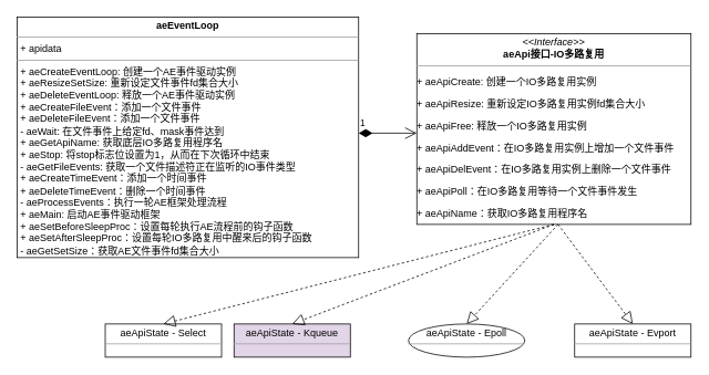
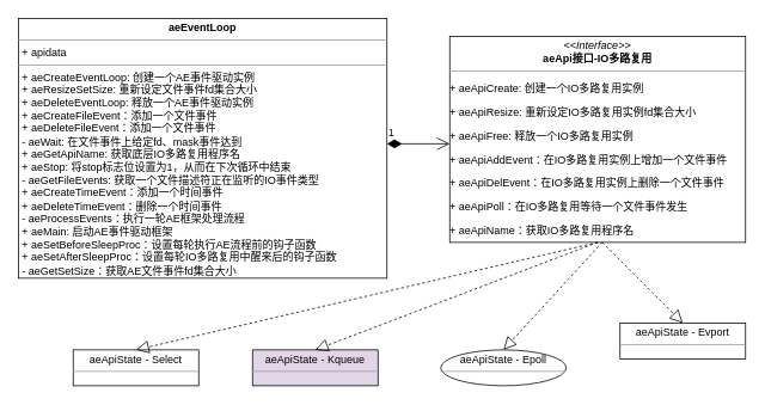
  <mxCell id="0" style=";html=1;" />
  <mxCell id="1" style=";html=1;" parent="0" />
  <mxCell id="2" value="&lt;p style=&quot;margin: 0px ; margin-top: 4px ; text-align: center&quot;&gt;&lt;b&gt;aeEventLoop&lt;/b&gt;&lt;/p&gt;&lt;hr size=&quot;1&quot;&gt;&lt;p style=&quot;margin: 0px ; margin-left: 4px&quot;&gt;+ apidata&lt;/p&gt;&lt;hr size=&quot;1&quot;&gt;&lt;p style=&quot;margin: 0px ; margin-left: 4px&quot;&gt;+ aeCreateEventLoop: 创建一个AE事件驱动实例&lt;/p&gt;&lt;p style=&quot;margin: 0px ; margin-left: 4px&quot;&gt;+&amp;nbsp;&lt;span&gt;aeResizeSetSize: 重新设定文件事件fd集合大小&lt;/span&gt;&lt;/p&gt;&lt;p style=&quot;margin: 0px ; margin-left: 4px&quot;&gt;+&amp;nbsp;&lt;span&gt;aeDeleteEventLoop&lt;/span&gt;&lt;span&gt;: 释放一个AE事件驱动实例&lt;/span&gt;&lt;/p&gt;&lt;p style=&quot;margin: 0px ; margin-left: 4px&quot;&gt;&lt;span&gt;+&amp;nbsp;&lt;/span&gt;&lt;span&gt;aeCreateFileEvent：添加一个文件事件&lt;/span&gt;&lt;/p&gt;&lt;p style=&quot;margin: 0px ; margin-left: 4px&quot;&gt;+&amp;nbsp;&lt;span&gt;aeDeleteFileEvent：&lt;/span&gt;&lt;span&gt;添加一个文件事件&lt;/span&gt;&lt;/p&gt;&lt;p style=&quot;margin: 0px ; margin-left: 4px&quot;&gt;&lt;span&gt;-&amp;nbsp;&lt;/span&gt;&lt;span&gt;aeWait: 在文件事件上给定fd、mask事件达到&lt;/span&gt;&lt;/p&gt;&lt;p style=&quot;margin: 0px ; margin-left: 4px&quot;&gt;&lt;span&gt;+&amp;nbsp;&lt;/span&gt;&lt;span&gt;aeGetApiName: 获取底层IO多路复用程序名&lt;/span&gt;&lt;/p&gt;&lt;p style=&quot;margin: 0px ; margin-left: 4px&quot;&gt;&lt;span&gt;+ aeStop: 将stop标志位设置为1，从而在下次循环中结束&lt;/span&gt;&lt;/p&gt;&lt;p style=&quot;margin: 0px ; margin-left: 4px&quot;&gt;&lt;span&gt;-&amp;nbsp;&lt;/span&gt;&lt;span&gt;aeGetFileEvents:&amp;nbsp;&lt;/span&gt;&lt;span&gt;获取一个文件描述符正在监听的&lt;/span&gt;&lt;span&gt;IO&lt;/span&gt;&lt;span&gt;事件类型&lt;/span&gt;&lt;/p&gt;&lt;p style=&quot;margin: 0px ; margin-left: 4px&quot;&gt;&lt;span&gt;+&amp;nbsp;&lt;/span&gt;&lt;span&gt;aeCreateTimeEvent：添加一个时间事件&lt;/span&gt;&lt;/p&gt;&lt;p style=&quot;margin: 0px ; margin-left: 4px&quot;&gt;&lt;span&gt;+&amp;nbsp;&lt;/span&gt;&lt;span&gt;aeDeleteTimeEvent：删除一个时间事件&lt;/span&gt;&lt;/p&gt;&lt;p style=&quot;margin: 0px ; margin-left: 4px&quot;&gt;&lt;span&gt;-&amp;nbsp;&lt;/span&gt;&lt;span&gt;aeProcessEvents：执行一轮AE框架处理流程&lt;/span&gt;&lt;/p&gt;&lt;p style=&quot;margin: 0px ; margin-left: 4px&quot;&gt;&lt;span&gt;+ aeMain: 启动AE事件驱动框架&lt;/span&gt;&lt;/p&gt;&lt;p style=&quot;margin: 0px ; margin-left: 4px&quot;&gt;&lt;span&gt;+&amp;nbsp;&lt;/span&gt;&lt;span&gt;aeSetBeforeSleepProc：设置每轮执行AE流程前的钩子函数&lt;/span&gt;&lt;/p&gt;&lt;p style=&quot;margin: 0px ; margin-left: 4px&quot;&gt;&lt;span&gt;+&amp;nbsp;&lt;/span&gt;&lt;span&gt;aeSetAfterSleepProc：设置每轮IO多路复用中醒来后的钩子函数&lt;/span&gt;&lt;/p&gt;&lt;p style=&quot;margin: 0px ; margin-left: 4px&quot;&gt;&lt;span&gt;-&amp;nbsp;&lt;/span&gt;&lt;span&gt;aeGetSetSize：获取AE文件事件fd集合大小&lt;/span&gt;&lt;/p&gt;" style="verticalAlign=top;align=left;overflow=fill;fontSize=12;fontFamily=Helvetica;html=1;" vertex="1" parent="1"><mxGeometry x="20" y="20" width="411" height="290" as="geometry" /></mxCell>
  <mxCell id="3" value="&lt;p style=&quot;margin: 0px ; margin-top: 4px ; text-align: center&quot;&gt;&lt;i&gt;&amp;lt;&amp;lt;Interface&amp;gt;&amp;gt;&lt;/i&gt;&lt;br&gt;&lt;b&gt;aeApi接口-IO多路复用&lt;/b&gt;&lt;/p&gt;&lt;hr size=&quot;1&quot;&gt;&lt;p style=&quot;margin: 0px ; margin-left: 4px&quot;&gt;&lt;/p&gt;&lt;p&gt;+&amp;nbsp;&lt;span&gt;aeApiCreate&lt;/span&gt;&lt;span&gt;: 创建一个IO多路复用实例&lt;/span&gt;&lt;/p&gt;&lt;p&gt;+ aeApiResize: 重新设定IO多路复用实例fd集合大小&lt;/p&gt;&lt;p&gt;+&amp;nbsp;aeApiFree: 释放一个IO多路复用实例&lt;/p&gt;&lt;p&gt;+&amp;nbsp;aeApiAddEvent：在IO多路复用实例上增加一个文件事件&lt;/p&gt;&lt;p&gt;+&amp;nbsp;aeApiDelEvent：在IO多路复用实例上删除一个文件事件&lt;/p&gt;&lt;p&gt;&lt;span&gt;+&amp;nbsp;aeApiPoll：在IO多路复用等待一个文件事件发生&lt;/span&gt;&lt;/p&gt;&lt;p&gt;+ aeApiName：获取IO多路复用程序名&lt;/p&gt;" style="verticalAlign=top;align=left;overflow=fill;fontSize=12;fontFamily=Helvetica;html=1;" vertex="1" parent="1"><mxGeometry x="501" y="40" width="330" height="230" as="geometry" /></mxCell>
  <mxCell id="4" value="1" style="endArrow=open;html=1;endSize=12;startArrow=diamondThin;startSize=14;startFill=1;edgeStyle=orthogonalEdgeStyle;align=left;verticalAlign=bottom;" edge="1" parent="1"><mxGeometry x="-1" y="3" relative="1" as="geometry"><mxPoint x="431" y="160" as="sourcePoint" /><mxPoint x="501" y="160" as="targetPoint" /></mxGeometry></mxCell>
- <mxCell id="5" value="&lt;p style=&quot;margin: 0px ; margin-top: 4px ; text-align: center&quot;&gt;aeApiState - Select&lt;/p&gt;&lt;hr size=&quot;1&quot;&gt;&lt;div style=&quot;height: 2px&quot;&gt;&lt;/div&gt;" style="verticalAlign=top;align=left;overflow=fill;fontSize=12;fontFamily=Helvetica;html=1;" vertex="1" parent="1"><mxGeometry x="126" y="390" width="140" height="40" as="geometry" /></mxCell>
+ <mxCell id="5" value="&lt;p style=&quot;margin: 0px ; margin-top: 4px ; text-align: center&quot;&gt;aeApiState - Select&lt;/p&gt;&lt;hr size=&quot;1&quot;&gt;&lt;div style=&quot;height: 2px&quot;&gt;&lt;/div&gt;" style="verticalAlign=top;align=left;overflow=fill;fontSize=12;fontFamily=Helvetica;html=1;" vertex="1" parent="1"><mxGeometry x="81" y="390" width="140" height="40" as="geometry" /></mxCell>
  <mxCell id="6" value="&lt;p style=&quot;margin: 0px ; margin-top: 4px ; text-align: center&quot;&gt;aeApiState - Kqueue&lt;/p&gt;&lt;hr size=&quot;1&quot;&gt;&lt;div style=&quot;height: 2px&quot;&gt;&lt;/div&gt;" style="verticalAlign=top;align=left;overflow=fill;fontSize=12;fontFamily=Helvetica;html=1;fillColor=#e1d5e7;" vertex="1" parent="1"><mxGeometry x="281" y="390" width="140" height="40" as="geometry" /></mxCell>
  <mxCell id="7" value="&lt;p style=&quot;margin: 0px ; margin-top: 4px ; text-align: center&quot;&gt;aeApiState - Epoll&lt;/p&gt;&lt;hr size=&quot;1&quot;&gt;&lt;div style=&quot;height: 2px&quot;&gt;&lt;/div&gt;" style="ellipse;verticalAlign=top;align=left;overflow=fill;fontSize=12;fontFamily=Helvetica;html=1;" vertex="1" parent="1"><mxGeometry x="491" y="390" width="140" height="40" as="geometry" /></mxCell>
- <mxCell id="8" value="&lt;p style=&quot;margin: 0px ; margin-top: 4px ; text-align: center&quot;&gt;aeApiState - Evport&lt;/p&gt;&lt;hr size=&quot;1&quot;&gt;&lt;div style=&quot;height: 2px&quot;&gt;&lt;/div&gt;" style="verticalAlign=top;align=left;overflow=fill;fontSize=12;fontFamily=Helvetica;html=1;" vertex="1" parent="1"><mxGeometry x="691" y="390" width="140" height="40" as="geometry" /></mxCell>
+ <mxCell id="8" value="&lt;p style=&quot;margin: 0px ; margin-top: 4px ; text-align: center&quot;&gt;aeApiState - Evport&lt;/p&gt;&lt;hr size=&quot;1&quot;&gt;&lt;div style=&quot;height: 2px&quot;&gt;&lt;/div&gt;" style="verticalAlign=top;align=left;overflow=fill;fontSize=12;fontFamily=Helvetica;html=1;" vertex="1" parent="1"><mxGeometry x="691" y="360" width="140" height="40" as="geometry" /></mxCell>
  <mxCell id="9" value="" style="endArrow=block;dashed=1;endFill=0;endSize=12;html=1;entryX=0.5;entryY=0;entryDx=0;entryDy=0;exitX=0.5;exitY=1;exitDx=0;exitDy=0;" edge="1" parent="1" source="3" target="6"><mxGeometry width="160" relative="1" as="geometry"><mxPoint x="351" y="440" as="sourcePoint" /><mxPoint x="511" y="440" as="targetPoint" /></mxGeometry></mxCell>
  <mxCell id="10" value="" style="endArrow=block;dashed=1;endFill=0;endSize=12;html=1;exitX=0.5;exitY=1;exitDx=0;exitDy=0;entryX=0.5;entryY=0;entryDx=0;entryDy=0;" edge="1" parent="1" source="3" target="5"><mxGeometry width="160" relative="1" as="geometry"><mxPoint x="131" y="490" as="sourcePoint" /><mxPoint x="291" y="490" as="targetPoint" /></mxGeometry></mxCell>
  <mxCell id="11" value="" style="endArrow=block;dashed=1;endFill=0;endSize=12;html=1;entryX=0.5;entryY=0;entryDx=0;entryDy=0;" edge="1" parent="1" target="7"><mxGeometry width="160" relative="1" as="geometry"><mxPoint x="671" y="270" as="sourcePoint" /><mxPoint x="739" y="387" as="targetPoint" /></mxGeometry></mxCell>
  <mxCell id="12" value="" style="endArrow=block;dashed=1;endFill=0;endSize=12;html=1;entryX=0.5;entryY=0;entryDx=0;entryDy=0;" edge="1" parent="1" target="8"><mxGeometry width="160" relative="1" as="geometry"><mxPoint x="671" y="270" as="sourcePoint" /><mxPoint x="871" y="370" as="targetPoint" /></mxGeometry></mxCell>
